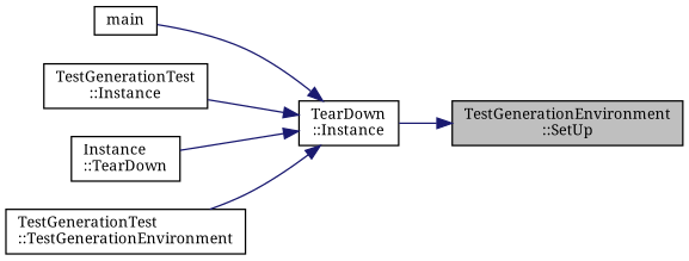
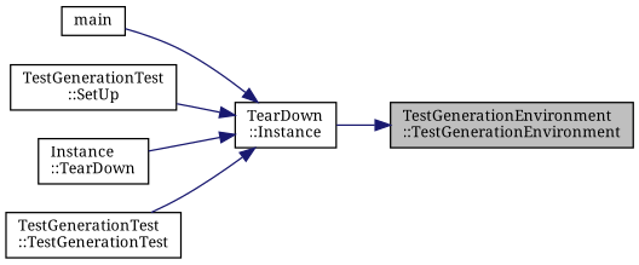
  digraph {
    fontname="Noto Serif"
    rankdir=RL
    node [color=black fontname="Noto Serif" fontsize=10 shape=record]
    edge [color=midnightblue dir=back fontname="Noto Serif" fontsize=10 labelfontname=Helvetica labelfontsize=10 style=solid]
-   n1 [fillcolor=grey75 fontcolor=black height=0.2 label="TestGenerationEnvironment\l::SetUp" style=filled width=0.4]
+   n1 [fillcolor=grey75 fontcolor=black height=0.2 label="TestGenerationEnvironment\l::TestGenerationEnvironment" style=filled width=0.4]
    n2 [height=0.2 label="TearDown\l::Instance" width=0.4]
    n3 [height=0.2 label=main width=0.4]
-   n4 [height=0.2 label="TestGenerationTest\l::Instance" width=0.4]
+   n4 [height=0.2 label="TestGenerationTest\l::SetUp" width=0.4]
    n5 [height=0.2 label="Instance\l::TearDown" width=0.4]
-   n6 [height=0.2 label="TestGenerationTest\l::TestGenerationEnvironment" width=0.4]
+   n6 [height=0.2 label="TestGenerationTest\l::TestGenerationTest" width=0.4]
    n1 -> n2
    n2 -> n3
    n2 -> n4
    n2 -> n5
    n2 -> n6
  }
